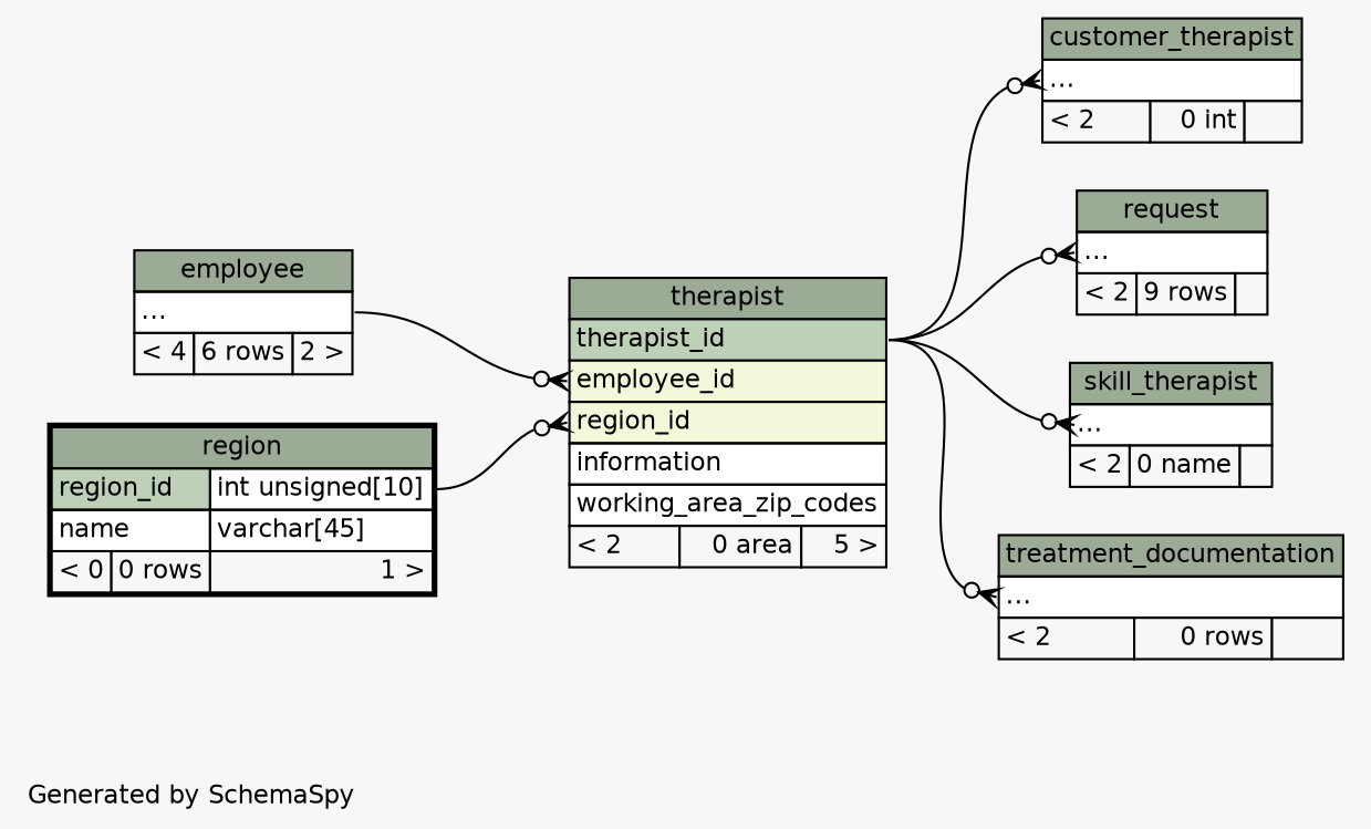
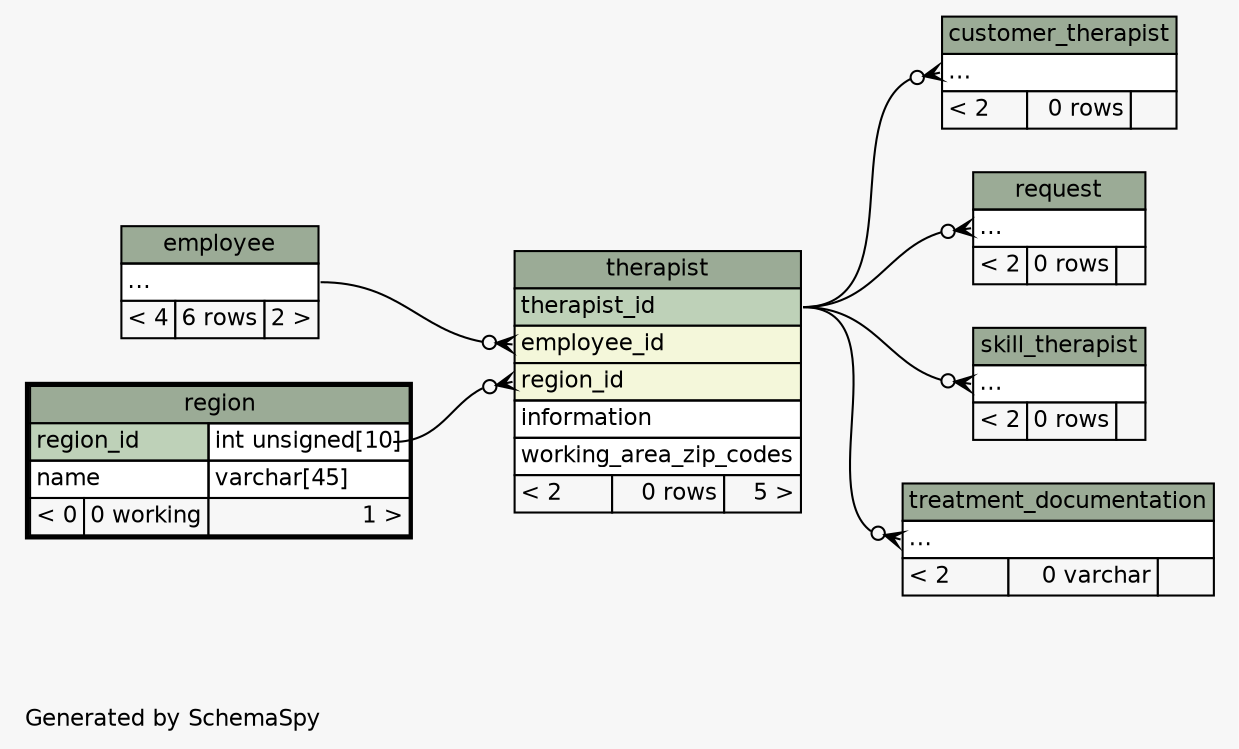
  digraph {
    bgcolor="#f7f7f7"
    fontname=Helvetica
    fontsize=11
    label="\nGenerated by SchemaSpy"
    labeljust=l
    nodesep=0.18
    rankdir=RL
    ranksep=0.46
    node [fontname=Helvetica fontsize=11 shape=plaintext]
    edge [arrowhead=none arrowsize=0.8 arrowtail=crowodot dir=back headport="therapist_id:e" tailport="elipses:w"]
-   n1 [label=<     <TABLE BORDER="0" CELLBORDER="1" CELLSPACING="0" BGCOLOR="#ffffff">       <TR><TD COLSPAN="3" BGCOLOR="#9bab96" ALIGN="CENTER">customer_therapist</TD></TR>       <TR><TD PORT="elipses" COLSPAN="3" ALIGN="LEFT">...</TD></TR>       <TR><TD ALIGN="LEFT" BGCOLOR="#f7f7f7">&lt; 2</TD><TD ALIGN="RIGHT" BGCOLOR="#f7f7f7">0 int</TD><TD ALIGN="RIGHT" BGCOLOR="#f7f7f7">  </TD></TR>     </TABLE>>]
-   n2 [label=<     <TABLE BORDER="0" CELLBORDER="1" CELLSPACING="0" BGCOLOR="#ffffff">       <TR><TD COLSPAN="3" BGCOLOR="#9bab96" ALIGN="CENTER">therapist</TD></TR>       <TR><TD PORT="therapist_id" COLSPAN="3" BGCOLOR="#bed1b8" ALIGN="LEFT">therapist_id</TD></TR>       <TR><TD PORT="employee_id" COLSPAN="3" BGCOLOR="#f4f7da" ALIGN="LEFT">employee_id</TD></TR>       <TR><TD PORT="region_id" COLSPAN="3" BGCOLOR="#f4f7da" ALIGN="LEFT">region_id</TD></TR>       <TR><TD PORT="information" COLSPAN="3" ALIGN="LEFT">information</TD></TR>       <TR><TD PORT="working_area_zip_codes" COLSPAN="3" ALIGN="LEFT">working_area_zip_codes</TD></TR>       <TR><TD ALIGN="LEFT" BGCOLOR="#f7f7f7">&lt; 2</TD><TD ALIGN="RIGHT" BGCOLOR="#f7f7f7">0 area</TD><TD ALIGN="RIGHT" BGCOLOR="#f7f7f7">5 &gt;</TD></TR>     </TABLE>>]
+   n1 [label=<     <TABLE BORDER="0" CELLBORDER="1" CELLSPACING="0" BGCOLOR="#ffffff">       <TR><TD COLSPAN="3" BGCOLOR="#9bab96" ALIGN="CENTER">customer_therapist</TD></TR>       <TR><TD PORT="elipses" COLSPAN="3" ALIGN="LEFT">...</TD></TR>       <TR><TD ALIGN="LEFT" BGCOLOR="#f7f7f7">&lt; 2</TD><TD ALIGN="RIGHT" BGCOLOR="#f7f7f7">0 rows</TD><TD ALIGN="RIGHT" BGCOLOR="#f7f7f7">  </TD></TR>     </TABLE>>]
+   n2 [label=<     <TABLE BORDER="0" CELLBORDER="1" CELLSPACING="0" BGCOLOR="#ffffff">       <TR><TD COLSPAN="3" BGCOLOR="#9bab96" ALIGN="CENTER">therapist</TD></TR>       <TR><TD PORT="therapist_id" COLSPAN="3" BGCOLOR="#bed1b8" ALIGN="LEFT">therapist_id</TD></TR>       <TR><TD PORT="employee_id" COLSPAN="3" BGCOLOR="#f4f7da" ALIGN="LEFT">employee_id</TD></TR>       <TR><TD PORT="region_id" COLSPAN="3" BGCOLOR="#f4f7da" ALIGN="LEFT">region_id</TD></TR>       <TR><TD PORT="information" COLSPAN="3" ALIGN="LEFT">information</TD></TR>       <TR><TD PORT="working_area_zip_codes" COLSPAN="3" ALIGN="LEFT">working_area_zip_codes</TD></TR>       <TR><TD ALIGN="LEFT" BGCOLOR="#f7f7f7">&lt; 2</TD><TD ALIGN="RIGHT" BGCOLOR="#f7f7f7">0 rows</TD><TD ALIGN="RIGHT" BGCOLOR="#f7f7f7">5 &gt;</TD></TR>     </TABLE>>]
    n3 [label=<     <TABLE BORDER="0" CELLBORDER="1" CELLSPACING="0" BGCOLOR="#ffffff">       <TR><TD COLSPAN="3" BGCOLOR="#9bab96" ALIGN="CENTER">employee</TD></TR>       <TR><TD PORT="elipses" COLSPAN="3" ALIGN="LEFT">...</TD></TR>       <TR><TD ALIGN="LEFT" BGCOLOR="#f7f7f7">&lt; 4</TD><TD ALIGN="RIGHT" BGCOLOR="#f7f7f7">6 rows</TD><TD ALIGN="RIGHT" BGCOLOR="#f7f7f7">2 &gt;</TD></TR>     </TABLE>>]
-   n4 [label=<     <TABLE BORDER="2" CELLBORDER="1" CELLSPACING="0" BGCOLOR="#ffffff">       <TR><TD COLSPAN="3" BGCOLOR="#9bab96" ALIGN="CENTER">region</TD></TR>       <TR><TD PORT="region_id" COLSPAN="2" BGCOLOR="#bed1b8" ALIGN="LEFT">region_id</TD><TD PORT="region_id.type" ALIGN="LEFT">int unsigned[10]</TD></TR>       <TR><TD PORT="name" COLSPAN="2" ALIGN="LEFT">name</TD><TD PORT="name.type" ALIGN="LEFT">varchar[45]</TD></TR>       <TR><TD ALIGN="LEFT" BGCOLOR="#f7f7f7">&lt; 0</TD><TD ALIGN="RIGHT" BGCOLOR="#f7f7f7">0 rows</TD><TD ALIGN="RIGHT" BGCOLOR="#f7f7f7">1 &gt;</TD></TR>     </TABLE>>]
-   n5 [label=<     <TABLE BORDER="0" CELLBORDER="1" CELLSPACING="0" BGCOLOR="#ffffff">       <TR><TD COLSPAN="3" BGCOLOR="#9bab96" ALIGN="CENTER">request</TD></TR>       <TR><TD PORT="elipses" COLSPAN="3" ALIGN="LEFT">...</TD></TR>       <TR><TD ALIGN="LEFT" BGCOLOR="#f7f7f7">&lt; 2</TD><TD ALIGN="RIGHT" BGCOLOR="#f7f7f7">9 rows</TD><TD ALIGN="RIGHT" BGCOLOR="#f7f7f7">  </TD></TR>     </TABLE>>]
-   n6 [label=<     <TABLE BORDER="0" CELLBORDER="1" CELLSPACING="0" BGCOLOR="#ffffff">       <TR><TD COLSPAN="3" BGCOLOR="#9bab96" ALIGN="CENTER">skill_therapist</TD></TR>       <TR><TD PORT="elipses" COLSPAN="3" ALIGN="LEFT">...</TD></TR>       <TR><TD ALIGN="LEFT" BGCOLOR="#f7f7f7">&lt; 2</TD><TD ALIGN="RIGHT" BGCOLOR="#f7f7f7">0 name</TD><TD ALIGN="RIGHT" BGCOLOR="#f7f7f7">  </TD></TR>     </TABLE>>]
-   n7 [label=<     <TABLE BORDER="0" CELLBORDER="1" CELLSPACING="0" BGCOLOR="#ffffff">       <TR><TD COLSPAN="3" BGCOLOR="#9bab96" ALIGN="CENTER">treatment_documentation</TD></TR>       <TR><TD PORT="elipses" COLSPAN="3" ALIGN="LEFT">...</TD></TR>       <TR><TD ALIGN="LEFT" BGCOLOR="#f7f7f7">&lt; 2</TD><TD ALIGN="RIGHT" BGCOLOR="#f7f7f7">0 rows</TD><TD ALIGN="RIGHT" BGCOLOR="#f7f7f7">  </TD></TR>     </TABLE>>]
+   n4 [label=<     <TABLE BORDER="2" CELLBORDER="1" CELLSPACING="0" BGCOLOR="#ffffff">       <TR><TD COLSPAN="3" BGCOLOR="#9bab96" ALIGN="CENTER">region</TD></TR>       <TR><TD PORT="region_id" COLSPAN="2" BGCOLOR="#bed1b8" ALIGN="LEFT">region_id</TD><TD PORT="region_id.type" ALIGN="LEFT">int unsigned[10]</TD></TR>       <TR><TD PORT="name" COLSPAN="2" ALIGN="LEFT">name</TD><TD PORT="name.type" ALIGN="LEFT">varchar[45]</TD></TR>       <TR><TD ALIGN="LEFT" BGCOLOR="#f7f7f7">&lt; 0</TD><TD ALIGN="RIGHT" BGCOLOR="#f7f7f7">0 working</TD><TD ALIGN="RIGHT" BGCOLOR="#f7f7f7">1 &gt;</TD></TR>     </TABLE>>]
+   n5 [label=<     <TABLE BORDER="0" CELLBORDER="1" CELLSPACING="0" BGCOLOR="#ffffff">       <TR><TD COLSPAN="3" BGCOLOR="#9bab96" ALIGN="CENTER">request</TD></TR>       <TR><TD PORT="elipses" COLSPAN="3" ALIGN="LEFT">...</TD></TR>       <TR><TD ALIGN="LEFT" BGCOLOR="#f7f7f7">&lt; 2</TD><TD ALIGN="RIGHT" BGCOLOR="#f7f7f7">0 rows</TD><TD ALIGN="RIGHT" BGCOLOR="#f7f7f7">  </TD></TR>     </TABLE>>]
+   n6 [label=<     <TABLE BORDER="0" CELLBORDER="1" CELLSPACING="0" BGCOLOR="#ffffff">       <TR><TD COLSPAN="3" BGCOLOR="#9bab96" ALIGN="CENTER">skill_therapist</TD></TR>       <TR><TD PORT="elipses" COLSPAN="3" ALIGN="LEFT">...</TD></TR>       <TR><TD ALIGN="LEFT" BGCOLOR="#f7f7f7">&lt; 2</TD><TD ALIGN="RIGHT" BGCOLOR="#f7f7f7">0 rows</TD><TD ALIGN="RIGHT" BGCOLOR="#f7f7f7">  </TD></TR>     </TABLE>>]
+   n7 [label=<     <TABLE BORDER="0" CELLBORDER="1" CELLSPACING="0" BGCOLOR="#ffffff">       <TR><TD COLSPAN="3" BGCOLOR="#9bab96" ALIGN="CENTER">treatment_documentation</TD></TR>       <TR><TD PORT="elipses" COLSPAN="3" ALIGN="LEFT">...</TD></TR>       <TR><TD ALIGN="LEFT" BGCOLOR="#f7f7f7">&lt; 2</TD><TD ALIGN="RIGHT" BGCOLOR="#f7f7f7">0 varchar</TD><TD ALIGN="RIGHT" BGCOLOR="#f7f7f7">  </TD></TR>     </TABLE>>]
    n1 -> n2
    n2 -> n3 [headport="elipses:e" tailport="employee_id:w"]
    n2 -> n4 [headport="region_id.type:e" tailport="region_id:w"]
    n5 -> n2
    n6 -> n2
    n7 -> n2
  }
